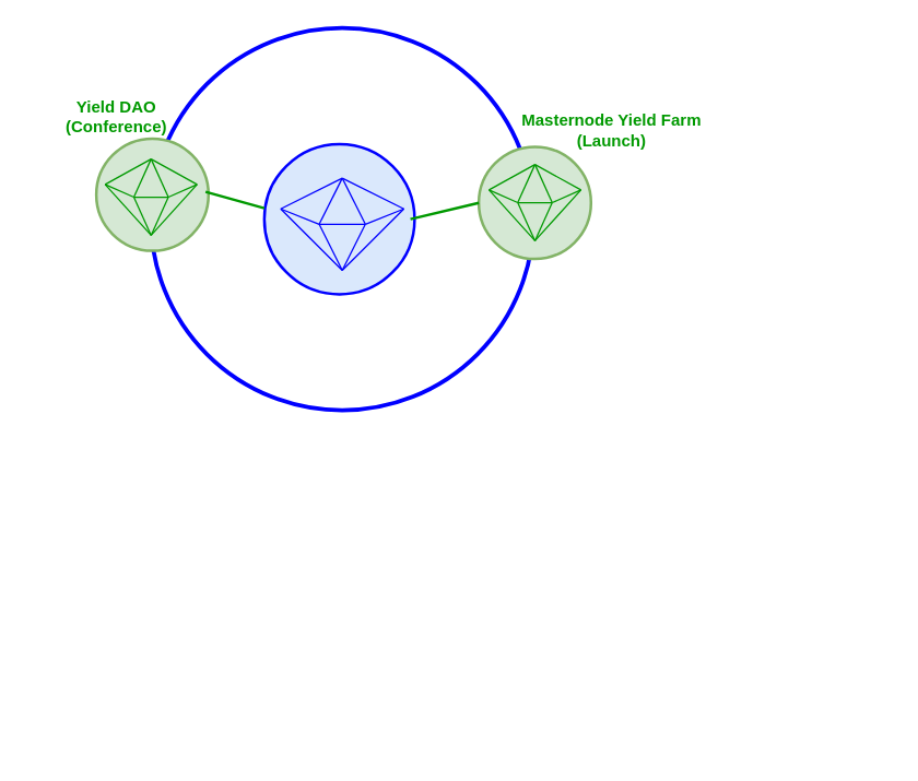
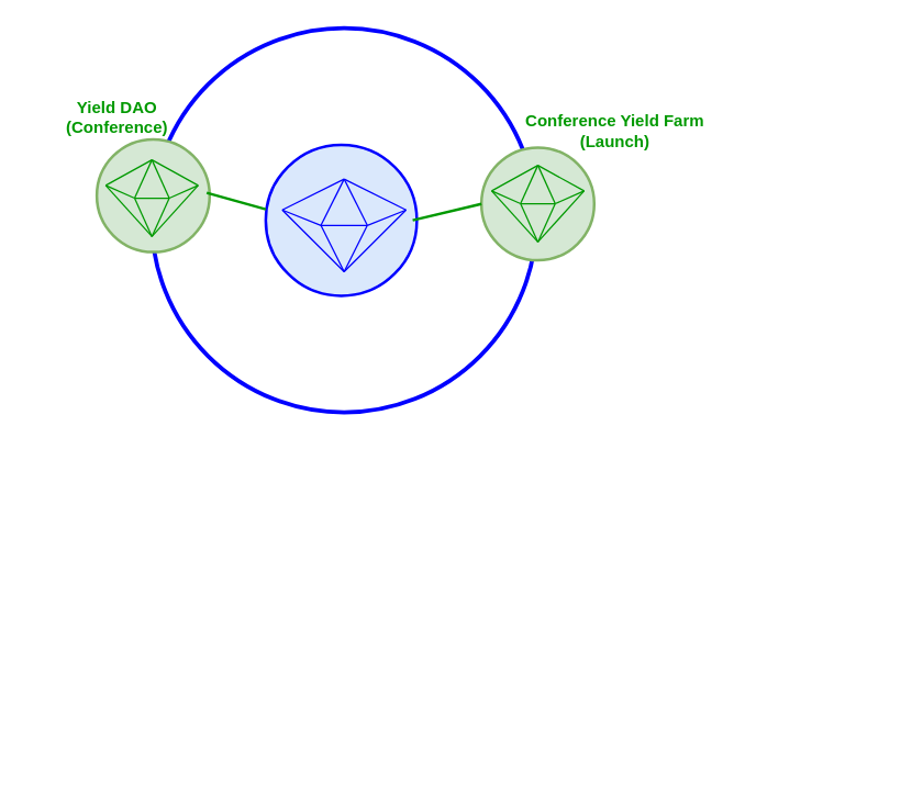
  <mxCell id="0" />
  <mxCell id="1" parent="0" />
  <mxCell id="2" value="" style="group;align=left;" parent="1" vertex="1" connectable="0"><mxGeometry x="210" y="110" width="440" height="440" as="geometry" /></mxCell>
  <mxCell id="3" value="" style="ellipse;whiteSpace=wrap;html=1;aspect=fixed;strokeWidth=3;strokeColor=#0000FF;" parent="2" vertex="1"><mxGeometry x="-100" y="-90" width="280" height="280" as="geometry" /></mxCell>
  <mxCell id="4" value="" style="group" parent="2" vertex="1" connectable="0"><mxGeometry x="190" y="30.0" width="250" height="240" as="geometry" /></mxCell>
  <mxCell id="5" value="" style="group" parent="4" vertex="1" connectable="0"><mxGeometry x="-50" y="-30" width="270" height="240" as="geometry" /></mxCell>
  <mxCell id="6" value="" style="ellipse;whiteSpace=wrap;html=1;aspect=fixed;fillColor=#d5e8d4;strokeColor=#82b366;strokeWidth=2;" parent="5" vertex="1"><mxGeometry y="-3" width="82.133" height="82.133" as="geometry" /></mxCell>
  <mxCell id="7" value="" style="group" parent="5" vertex="1" connectable="0"><mxGeometry x="7.467" y="9.998" width="74.667" height="74.483" as="geometry" /></mxCell>
  <mxCell id="8" value="" style="endArrow=none;html=1;rounded=0;strokeColor=#009900;" parent="7" edge="1"><mxGeometry width="50" height="50" relative="1" as="geometry"><mxPoint y="18.621" as="sourcePoint" /><mxPoint x="33.653" as="targetPoint" /></mxGeometry></mxCell>
  <mxCell id="9" value="" style="endArrow=none;html=1;rounded=0;strokeColor=#009900;" parent="7" edge="1"><mxGeometry width="50" height="50" relative="1" as="geometry"><mxPoint x="21.033" y="27.931" as="sourcePoint" /><mxPoint x="33.653" as="targetPoint" /></mxGeometry></mxCell>
  <mxCell id="10" value="" style="endArrow=none;html=1;rounded=0;strokeColor=#009900;" parent="7" edge="1"><mxGeometry width="50" height="50" relative="1" as="geometry"><mxPoint x="46.272" y="27.931" as="sourcePoint" /><mxPoint x="33.653" as="targetPoint" /></mxGeometry></mxCell>
  <mxCell id="11" value="" style="endArrow=none;html=1;rounded=0;strokeColor=#009900;" parent="7" edge="1"><mxGeometry width="50" height="50" relative="1" as="geometry"><mxPoint x="33.653" as="sourcePoint" /><mxPoint x="67.305" y="18.621" as="targetPoint" /></mxGeometry></mxCell>
  <mxCell id="12" value="" style="endArrow=none;html=1;rounded=0;strokeColor=#009900;" parent="7" edge="1"><mxGeometry width="50" height="50" relative="1" as="geometry"><mxPoint y="18.621" as="sourcePoint" /><mxPoint x="33.653" y="55.862" as="targetPoint" /></mxGeometry></mxCell>
  <mxCell id="13" value="" style="endArrow=none;html=1;rounded=0;strokeColor=#009900;" parent="7" edge="1"><mxGeometry width="50" height="50" relative="1" as="geometry"><mxPoint x="33.653" y="55.862" as="sourcePoint" /><mxPoint x="67.305" y="18.621" as="targetPoint" /></mxGeometry></mxCell>
  <mxCell id="14" value="" style="endArrow=none;html=1;rounded=0;strokeColor=#009900;" parent="7" edge="1"><mxGeometry width="50" height="50" relative="1" as="geometry"><mxPoint x="33.653" y="55.862" as="sourcePoint" /><mxPoint x="46.272" y="27.931" as="targetPoint" /></mxGeometry></mxCell>
  <mxCell id="15" value="" style="endArrow=none;html=1;rounded=0;strokeColor=#009900;" parent="7" edge="1"><mxGeometry width="50" height="50" relative="1" as="geometry"><mxPoint x="33.653" y="55.862" as="sourcePoint" /><mxPoint x="21.033" y="27.931" as="targetPoint" /></mxGeometry></mxCell>
  <mxCell id="16" value="" style="endArrow=none;html=1;rounded=0;strokeColor=#009900;" parent="7" edge="1"><mxGeometry width="50" height="50" relative="1" as="geometry"><mxPoint x="21.033" y="27.931" as="sourcePoint" /><mxPoint x="46.272" y="27.931" as="targetPoint" /></mxGeometry></mxCell>
  <mxCell id="17" value="" style="endArrow=none;html=1;rounded=0;strokeColor=#009900;" parent="7" edge="1"><mxGeometry width="50" height="50" relative="1" as="geometry"><mxPoint x="46.272" y="27.931" as="sourcePoint" /><mxPoint x="67.305" y="18.621" as="targetPoint" /></mxGeometry></mxCell>
  <mxCell id="18" value="" style="endArrow=none;html=1;rounded=0;strokeColor=#009900;" parent="7" edge="1"><mxGeometry width="50" height="50" relative="1" as="geometry"><mxPoint y="18.621" as="sourcePoint" /><mxPoint x="21.033" y="27.931" as="targetPoint" /></mxGeometry></mxCell>
  <mxCell id="19" value="" style="ellipse;whiteSpace=wrap;html=1;aspect=fixed;fillColor=#dae8fc;strokeColor=#0000FF;strokeWidth=2;" parent="2" vertex="1"><mxGeometry x="-17" y="-5" width="110" height="110" as="geometry" /></mxCell>
  <mxCell id="20" value="" style="endArrow=none;html=1;rounded=0;exitX=0;exitY=0.5;exitDx=0;exitDy=0;strokeWidth=2;fillColor=#008a00;strokeColor=#009900;" parent="2" source="6" edge="1"><mxGeometry width="50" height="50" relative="1" as="geometry"><mxPoint x="60" y="180" as="sourcePoint" /><mxPoint x="90" y="50" as="targetPoint" /></mxGeometry></mxCell>
  <mxCell id="21" value="" style="group" parent="1" vertex="1" connectable="0"><mxGeometry x="205" y="130" width="100" height="90" as="geometry" /></mxCell>
  <mxCell id="22" value="" style="endArrow=none;html=1;rounded=0;strokeColor=#0000FF;" parent="21" edge="1"><mxGeometry width="50" height="50" relative="1" as="geometry"><mxPoint y="22.5" as="sourcePoint" /><mxPoint x="45.07" as="targetPoint" /></mxGeometry></mxCell>
  <mxCell id="23" value="" style="endArrow=none;html=1;rounded=0;strokeColor=#0000FF;" parent="21" edge="1"><mxGeometry width="50" height="50" relative="1" as="geometry"><mxPoint x="28.169" y="33.75" as="sourcePoint" /><mxPoint x="45.07" as="targetPoint" /></mxGeometry></mxCell>
  <mxCell id="24" value="" style="endArrow=none;html=1;rounded=0;strokeColor=#0000FF;" parent="21" edge="1"><mxGeometry width="50" height="50" relative="1" as="geometry"><mxPoint x="61.972" y="33.75" as="sourcePoint" /><mxPoint x="45.07" as="targetPoint" /></mxGeometry></mxCell>
  <mxCell id="25" value="" style="endArrow=none;html=1;rounded=0;strokeColor=#0000FF;" parent="21" edge="1"><mxGeometry width="50" height="50" relative="1" as="geometry"><mxPoint x="45.07" as="sourcePoint" /><mxPoint x="90.141" y="22.5" as="targetPoint" /></mxGeometry></mxCell>
  <mxCell id="26" value="" style="endArrow=none;html=1;rounded=0;strokeColor=#0000FF;" parent="21" edge="1"><mxGeometry width="50" height="50" relative="1" as="geometry"><mxPoint y="22.5" as="sourcePoint" /><mxPoint x="45.07" y="67.5" as="targetPoint" /></mxGeometry></mxCell>
  <mxCell id="27" value="" style="endArrow=none;html=1;rounded=0;strokeColor=#0000FF;" parent="21" edge="1"><mxGeometry width="50" height="50" relative="1" as="geometry"><mxPoint x="45.07" y="67.5" as="sourcePoint" /><mxPoint x="90.141" y="22.5" as="targetPoint" /></mxGeometry></mxCell>
  <mxCell id="28" value="" style="endArrow=none;html=1;rounded=0;strokeColor=#0000FF;" parent="21" edge="1"><mxGeometry width="50" height="50" relative="1" as="geometry"><mxPoint x="45.07" y="67.5" as="sourcePoint" /><mxPoint x="61.972" y="33.75" as="targetPoint" /></mxGeometry></mxCell>
  <mxCell id="29" value="" style="endArrow=none;html=1;rounded=0;strokeColor=#0000FF;" parent="21" edge="1"><mxGeometry width="50" height="50" relative="1" as="geometry"><mxPoint x="45.07" y="67.5" as="sourcePoint" /><mxPoint x="28.169" y="33.75" as="targetPoint" /></mxGeometry></mxCell>
  <mxCell id="30" value="" style="endArrow=none;html=1;rounded=0;strokeColor=#0000FF;" parent="21" edge="1"><mxGeometry width="50" height="50" relative="1" as="geometry"><mxPoint x="28.169" y="33.75" as="sourcePoint" /><mxPoint x="61.972" y="33.75" as="targetPoint" /></mxGeometry></mxCell>
  <mxCell id="31" value="" style="endArrow=none;html=1;rounded=0;strokeColor=#0000FF;" parent="21" edge="1"><mxGeometry width="50" height="50" relative="1" as="geometry"><mxPoint x="61.972" y="33.75" as="sourcePoint" /><mxPoint x="90.141" y="22.5" as="targetPoint" /></mxGeometry></mxCell>
  <mxCell id="32" value="" style="endArrow=none;html=1;rounded=0;strokeColor=#0000FF;" parent="21" edge="1"><mxGeometry width="50" height="50" relative="1" as="geometry"><mxPoint y="22.5" as="sourcePoint" /><mxPoint x="28.169" y="33.75" as="targetPoint" /></mxGeometry></mxCell>
  <mxCell id="33" value="" style="group;strokeWidth=2;" parent="1" vertex="1" connectable="0"><mxGeometry x="70" y="100" width="140" height="240" as="geometry" /></mxCell>
  <mxCell id="34" value="" style="group" parent="33" vertex="1" connectable="0"><mxGeometry y="1" width="140" height="240" as="geometry" /></mxCell>
  <mxCell id="35" value="" style="ellipse;whiteSpace=wrap;html=1;aspect=fixed;fillColor=#d5e8d4;strokeColor=#82b366;strokeWidth=2;" parent="34" vertex="1"><mxGeometry width="82.133" height="82.133" as="geometry" /></mxCell>
  <mxCell id="36" value="" style="endArrow=none;html=1;rounded=0;strokeWidth=2;fillColor=#008a00;strokeColor=#009900;entryX=0;entryY=0.427;entryDx=0;entryDy=0;entryPerimeter=0;" parent="34" target="19" edge="1"><mxGeometry width="50" height="50" relative="1" as="geometry"><mxPoint x="80" y="39" as="sourcePoint" /><mxPoint x="123" y="99.48" as="targetPoint" /></mxGeometry></mxCell>
  <mxCell id="37" value="" style="group" parent="33" vertex="1" connectable="0"><mxGeometry x="6.47" y="16" width="74.67" height="74.48" as="geometry" /></mxCell>
  <mxCell id="38" value="" style="endArrow=none;html=1;rounded=0;strokeColor=#009900;" parent="37" edge="1"><mxGeometry width="50" height="50" relative="1" as="geometry"><mxPoint y="18.62" as="sourcePoint" /><mxPoint x="33.654" as="targetPoint" /></mxGeometry></mxCell>
  <mxCell id="39" value="" style="endArrow=none;html=1;rounded=0;strokeColor=#009900;" parent="37" edge="1"><mxGeometry width="50" height="50" relative="1" as="geometry"><mxPoint x="21.034" y="27.93" as="sourcePoint" /><mxPoint x="33.654" as="targetPoint" /></mxGeometry></mxCell>
  <mxCell id="40" value="" style="endArrow=none;html=1;rounded=0;strokeColor=#009900;" parent="37" edge="1"><mxGeometry width="50" height="50" relative="1" as="geometry"><mxPoint x="46.274" y="27.93" as="sourcePoint" /><mxPoint x="33.654" as="targetPoint" /></mxGeometry></mxCell>
  <mxCell id="41" value="" style="endArrow=none;html=1;rounded=0;strokeColor=#009900;" parent="37" edge="1"><mxGeometry width="50" height="50" relative="1" as="geometry"><mxPoint x="33.654" as="sourcePoint" /><mxPoint x="67.308" y="18.62" as="targetPoint" /></mxGeometry></mxCell>
  <mxCell id="42" value="" style="endArrow=none;html=1;rounded=0;strokeColor=#009900;" parent="37" edge="1"><mxGeometry width="50" height="50" relative="1" as="geometry"><mxPoint y="18.62" as="sourcePoint" /><mxPoint x="33.654" y="55.86" as="targetPoint" /></mxGeometry></mxCell>
  <mxCell id="43" value="" style="endArrow=none;html=1;rounded=0;strokeColor=#009900;" parent="37" edge="1"><mxGeometry width="50" height="50" relative="1" as="geometry"><mxPoint x="33.654" y="55.86" as="sourcePoint" /><mxPoint x="67.308" y="18.62" as="targetPoint" /></mxGeometry></mxCell>
  <mxCell id="44" value="" style="endArrow=none;html=1;rounded=0;strokeColor=#009900;" parent="37" edge="1"><mxGeometry width="50" height="50" relative="1" as="geometry"><mxPoint x="33.654" y="55.86" as="sourcePoint" /><mxPoint x="46.274" y="27.93" as="targetPoint" /></mxGeometry></mxCell>
  <mxCell id="45" value="" style="endArrow=none;html=1;rounded=0;strokeColor=#009900;" parent="37" edge="1"><mxGeometry width="50" height="50" relative="1" as="geometry"><mxPoint x="33.654" y="55.86" as="sourcePoint" /><mxPoint x="21.034" y="27.93" as="targetPoint" /></mxGeometry></mxCell>
  <mxCell id="46" value="" style="endArrow=none;html=1;rounded=0;strokeColor=#009900;" parent="37" edge="1"><mxGeometry width="50" height="50" relative="1" as="geometry"><mxPoint x="21.034" y="27.93" as="sourcePoint" /><mxPoint x="46.274" y="27.93" as="targetPoint" /></mxGeometry></mxCell>
  <mxCell id="47" value="" style="endArrow=none;html=1;rounded=0;strokeColor=#009900;" parent="37" edge="1"><mxGeometry width="50" height="50" relative="1" as="geometry"><mxPoint x="46.274" y="27.93" as="sourcePoint" /><mxPoint x="67.308" y="18.62" as="targetPoint" /></mxGeometry></mxCell>
  <mxCell id="48" value="" style="endArrow=none;html=1;rounded=0;strokeColor=#009900;" parent="37" edge="1"><mxGeometry width="50" height="50" relative="1" as="geometry"><mxPoint y="18.62" as="sourcePoint" /><mxPoint x="21.034" y="27.93" as="targetPoint" /></mxGeometry></mxCell>
- <mxCell id="49" value="&lt;b&gt;&lt;font color=&quot;#009900&quot;&gt;Masternode Yield Farm&lt;br&gt;(Launch)&lt;br&gt;&lt;/font&gt;&lt;/b&gt;" style="text;html=1;strokeColor=none;fillColor=none;align=center;verticalAlign=middle;whiteSpace=wrap;rounded=0;strokeWidth=2;" parent="1" vertex="1"><mxGeometry x="370" y="80" width="155" height="30" as="geometry" /></mxCell>
+ <mxCell id="49" value="&lt;b&gt;&lt;font color=&quot;#009900&quot;&gt;Conference Yield Farm&lt;br&gt;(Launch)&lt;br&gt;&lt;/font&gt;&lt;/b&gt;" style="text;html=1;strokeColor=none;fillColor=none;align=center;verticalAlign=middle;whiteSpace=wrap;rounded=0;strokeWidth=2;" parent="1" vertex="1"><mxGeometry x="370" y="80" width="155" height="30" as="geometry" /></mxCell>
  <mxCell id="50" value="&lt;font color=&quot;#009900&quot;&gt;&lt;b&gt;Yield DAO (Conference)&lt;/b&gt;&lt;/font&gt;" style="text;html=1;strokeColor=none;fillColor=none;align=center;verticalAlign=middle;whiteSpace=wrap;rounded=0;strokeWidth=2;" parent="1" vertex="1"><mxGeometry x="20" y="70" width="130" height="30" as="geometry" /></mxCell>
